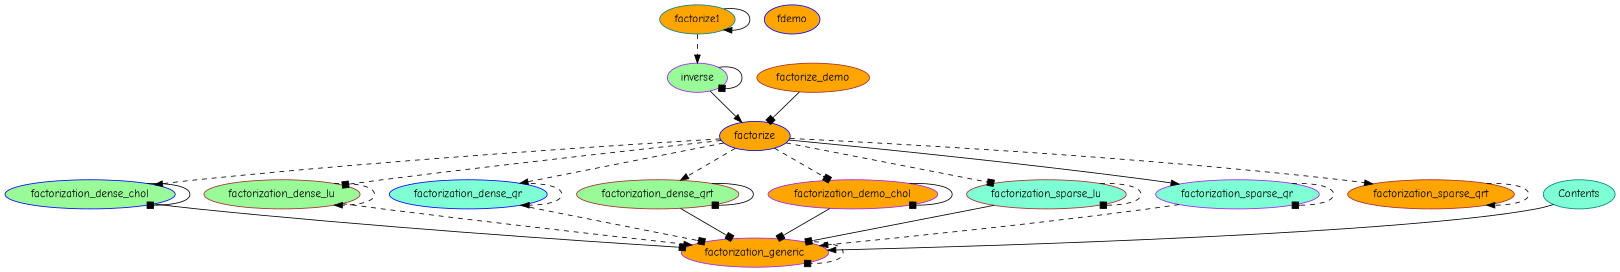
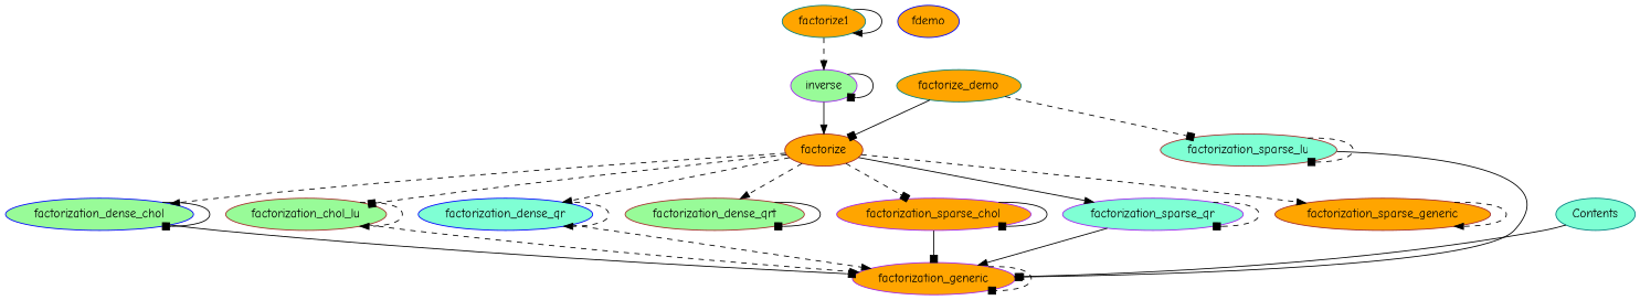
  digraph {
    fontname="Comic Neue"
    node [color=brown fillcolor=orange fontname="Comic Neue" style=filled]
    edge [arrowhead=box fontname="Comic Neue" style=dashed]
    factorization_dense_chol [color=blue fillcolor=palegreen]
    factorization_generic [color=purple]
-   factorization_dense_lu [fillcolor=palegreen]
+   factorization_dense_lu [fillcolor=palegreen label=factorization_chol_lu]
    factorization_dense_qr [color=blue fillcolor=aquamarine]
    factorization_dense_qrt [fillcolor=palegreen]
-   factorization_sparse_chol [color=purple label=factorization_demo_chol]
+   factorization_sparse_chol [color=purple]
    factorization_sparse_lu [fillcolor=aquamarine]
    factorization_sparse_qr [color=purple fillcolor=aquamarine]
-   factorization_sparse_qrt
-   factorize [color=blue]
+   factorization_sparse_qrt [label=factorization_sparse_generic]
+   factorize
    factorize1 [color=teal]
    inverse [color=purple fillcolor=palegreen]
-   factorize_demo
+   factorize_demo [color=teal]
    Contents [color=teal fillcolor=aquamarine]
    fdemo [color=blue]
    factorization_dense_chol -> factorization_dense_chol [style=solid]
    factorization_dense_chol -> factorization_generic [style=solid]
    factorization_generic -> factorization_generic
    factorization_dense_lu -> factorization_generic [arrowhead=normal]
    factorization_dense_lu -> factorization_dense_lu [arrowhead=normal]
-   factorization_dense_qr -> factorization_generic
+   factorization_dense_qr -> factorization_generic [arrowhead=normal]
    factorization_dense_qr -> factorization_dense_qr [arrowhead=normal]
-   factorization_dense_qrt -> factorization_generic [style=solid]
    factorization_dense_qrt -> factorization_dense_qrt [style=solid]
    factorization_sparse_chol -> factorization_generic [style=solid]
    factorization_sparse_chol -> factorization_sparse_chol [style=solid]
    factorization_sparse_lu -> factorization_generic [style=solid]
    factorization_sparse_lu -> factorization_sparse_lu
-   factorization_sparse_qr -> factorization_generic [arrowhead=normal]
+   factorization_sparse_qr -> factorization_generic [arrowhead=normal style=solid]
    factorization_sparse_qr -> factorization_sparse_qr
    factorization_sparse_qrt -> factorization_sparse_qrt [arrowhead=normal]
    factorize -> factorization_dense_chol [arrowhead=normal]
    factorize -> factorization_dense_lu
    factorize -> factorization_dense_qr [arrowhead=normal]
    factorize -> factorization_dense_qrt [arrowhead=normal]
    factorize -> factorization_sparse_chol
-   factorize -> factorization_sparse_lu
+   factorize_demo -> factorization_sparse_lu
    factorize -> factorization_sparse_qr [arrowhead=normal style=solid]
    factorize -> factorization_sparse_qrt [arrowhead=normal]
    factorize1 -> factorize1 [arrowhead=normal style=solid]
    factorize1 -> inverse [arrowhead=normal]
    inverse -> factorize [arrowhead=normal style=solid]
    inverse -> inverse [style=solid]
    factorize_demo -> factorize [style=solid]
    Contents -> factorization_generic [arrowhead=normal style=solid]
  }
